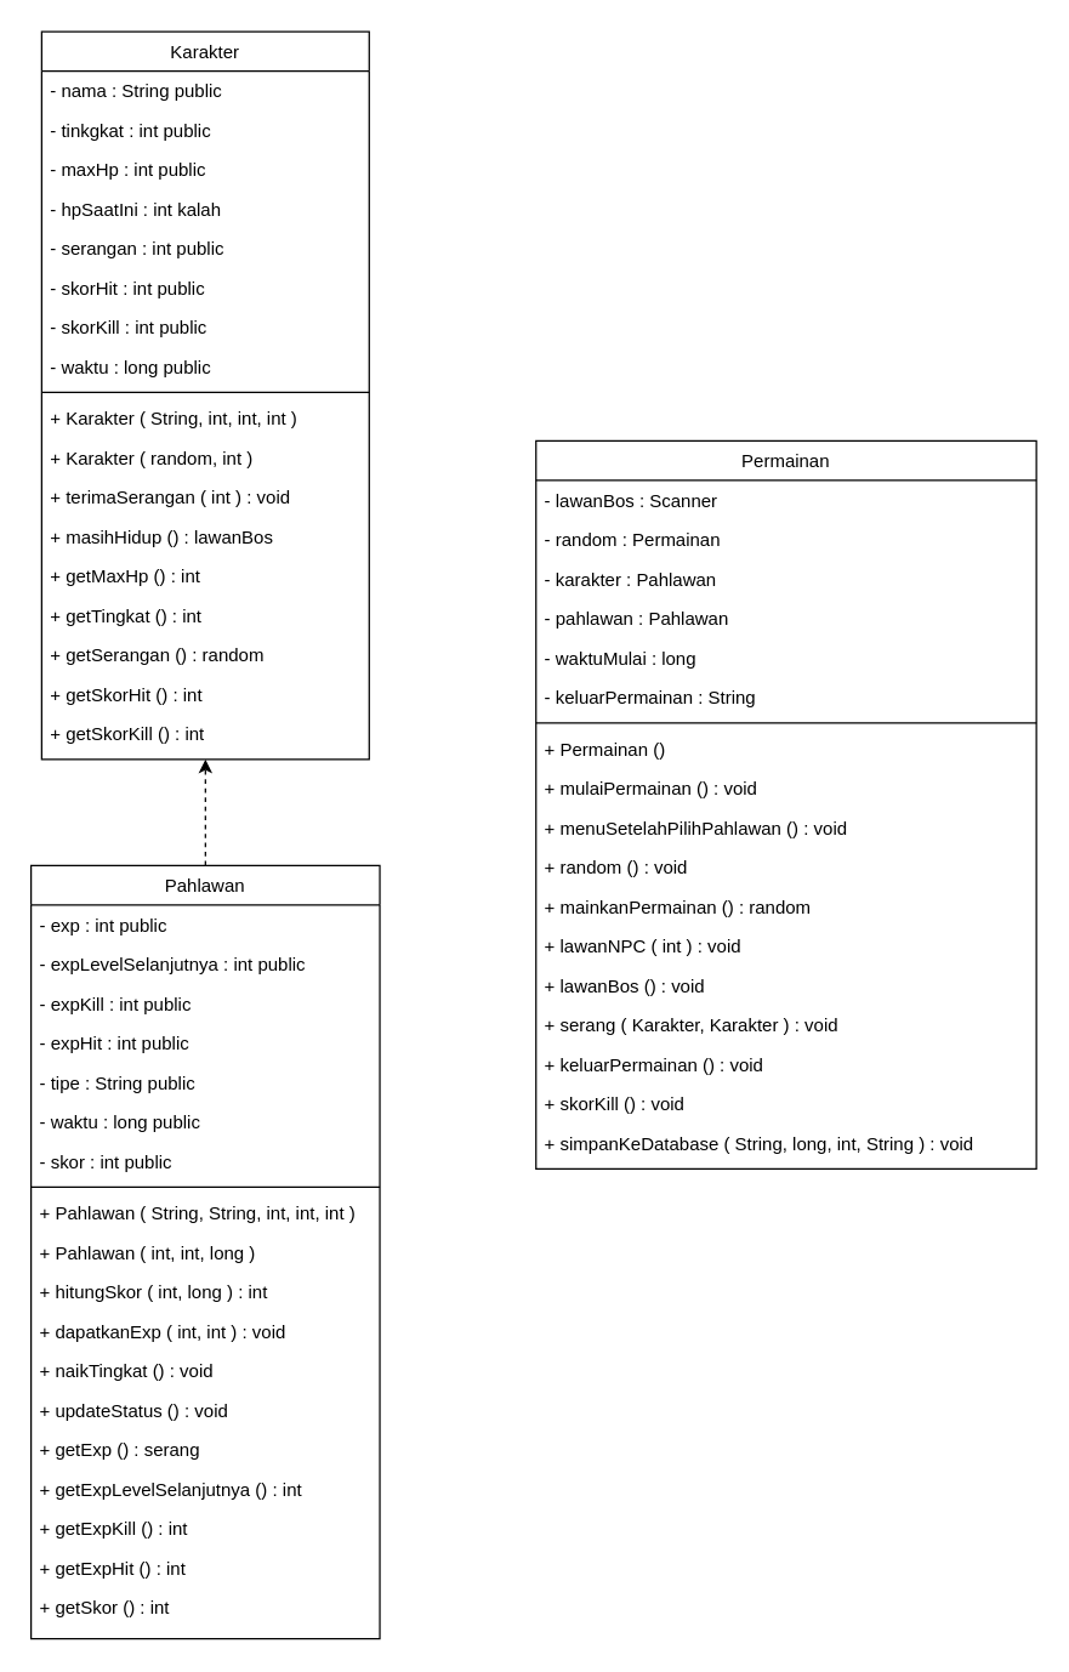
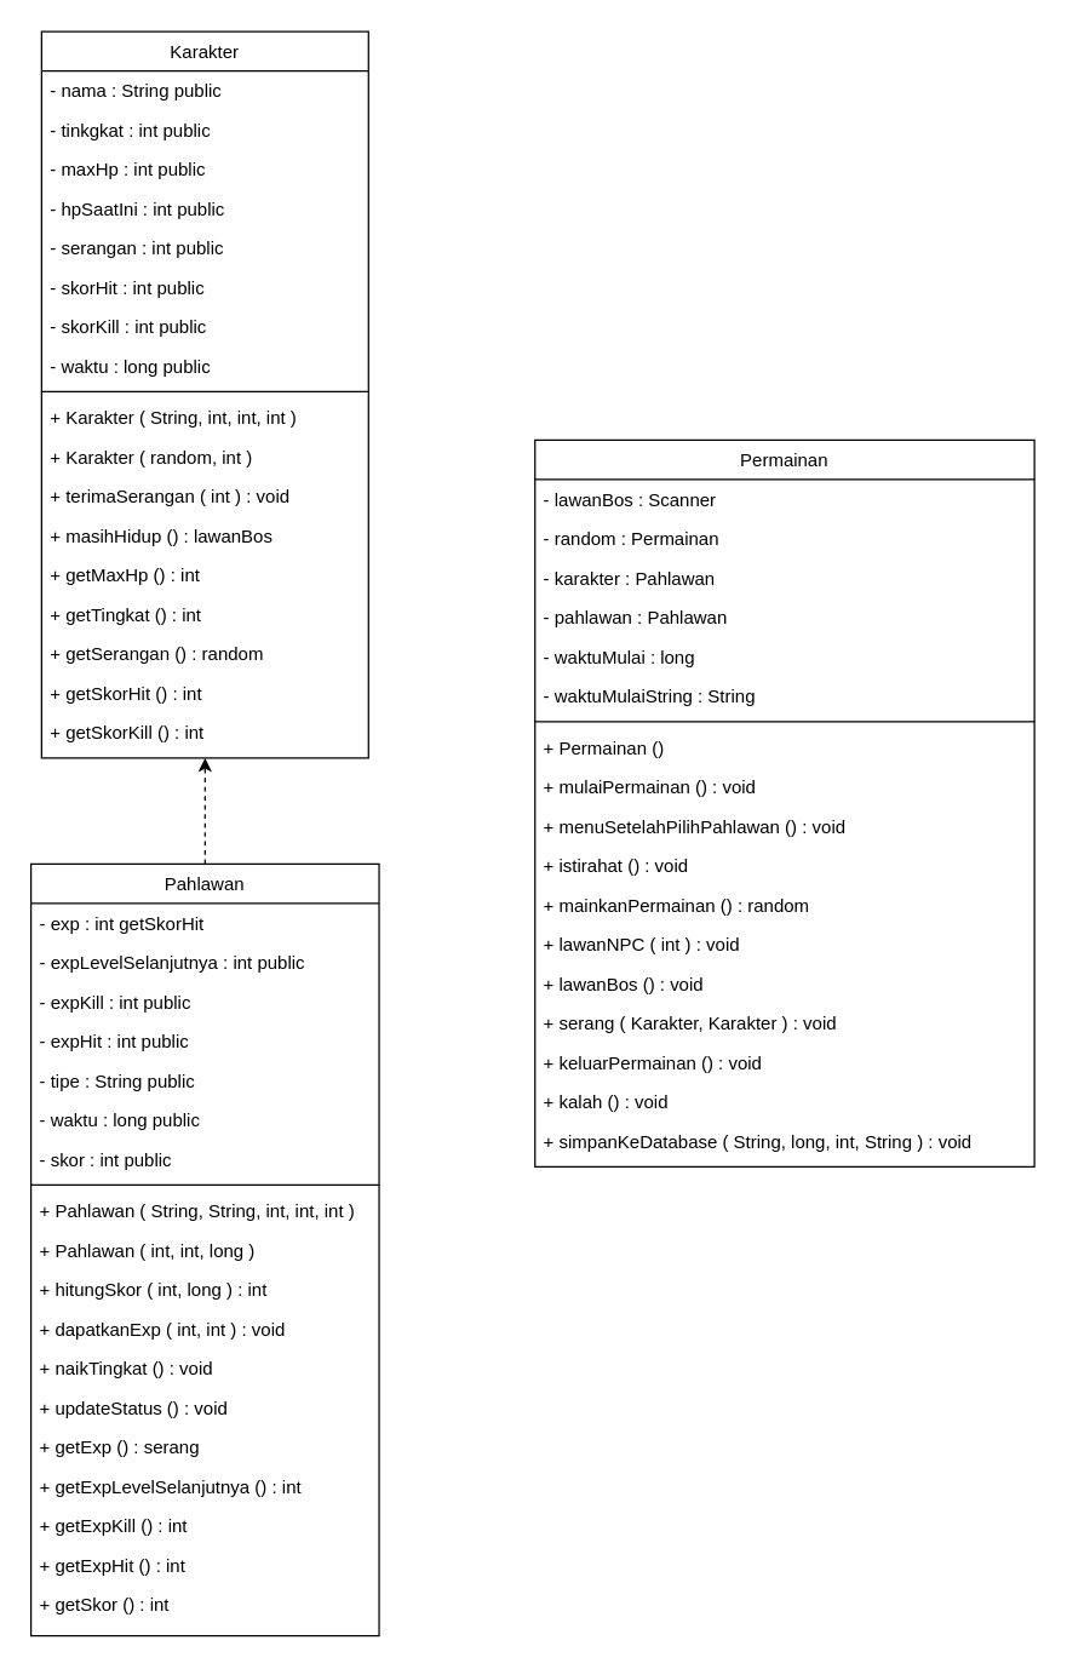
  <mxCell id="0" />
  <mxCell id="1" parent="0" />
  <mxCell id="2" style="edgeStyle=orthogonalEdgeStyle;rounded=0;orthogonalLoop=1;jettySize=auto;html=1;exitX=0.5;exitY=0;exitDx=0;exitDy=0;entryX=0.5;entryY=1;entryDx=0;entryDy=0;dashed=1;" edge="1" parent="1" source="3" target="23"><mxGeometry relative="1" as="geometry" /></mxCell>
  <mxCell id="3" value="Pahlawan" style="swimlane;fontStyle=0;align=center;verticalAlign=top;childLayout=stackLayout;horizontal=1;startSize=26;horizontalStack=0;resizeParent=1;resizeLast=0;collapsible=1;marginBottom=0;rounded=0;shadow=0;strokeWidth=1;" vertex="1" parent="1"><mxGeometry x="20" y="570" width="230" height="510" as="geometry"><mxRectangle x="130" y="380" width="160" height="26" as="alternateBounds" /></mxGeometry></mxCell>
- <mxCell id="4" value="- exp : int public" style="text;align=left;verticalAlign=top;spacingLeft=4;spacingRight=4;overflow=hidden;rotatable=0;points=[[0,0.5],[1,0.5]];portConstraint=eastwest;" vertex="1" parent="3"><mxGeometry y="26" width="230" height="26" as="geometry" /></mxCell>
+ <mxCell id="4" value="- exp : int getSkorHit" style="text;align=left;verticalAlign=top;spacingLeft=4;spacingRight=4;overflow=hidden;rotatable=0;points=[[0,0.5],[1,0.5]];portConstraint=eastwest;" vertex="1" parent="3"><mxGeometry y="26" width="230" height="26" as="geometry" /></mxCell>
  <mxCell id="5" value="- expLevelSelanjutnya : int public" style="text;align=left;verticalAlign=top;spacingLeft=4;spacingRight=4;overflow=hidden;rotatable=0;points=[[0,0.5],[1,0.5]];portConstraint=eastwest;rounded=0;shadow=0;html=0;" vertex="1" parent="3"><mxGeometry y="52" width="230" height="26" as="geometry" /></mxCell>
  <mxCell id="6" value="- expKill : int public" style="text;align=left;verticalAlign=top;spacingLeft=4;spacingRight=4;overflow=hidden;rotatable=0;points=[[0,0.5],[1,0.5]];portConstraint=eastwest;rounded=0;shadow=0;html=0;" vertex="1" parent="3"><mxGeometry y="78" width="230" height="26" as="geometry" /></mxCell>
  <mxCell id="7" value="- expHit : int public" style="text;align=left;verticalAlign=top;spacingLeft=4;spacingRight=4;overflow=hidden;rotatable=0;points=[[0,0.5],[1,0.5]];portConstraint=eastwest;rounded=0;shadow=0;html=0;" vertex="1" parent="3"><mxGeometry y="104" width="230" height="26" as="geometry" /></mxCell>
  <mxCell id="8" value="- tipe : String public" style="text;align=left;verticalAlign=top;spacingLeft=4;spacingRight=4;overflow=hidden;rotatable=0;points=[[0,0.5],[1,0.5]];portConstraint=eastwest;fontStyle=0" vertex="1" parent="3"><mxGeometry y="130" width="230" height="26" as="geometry" /></mxCell>
  <mxCell id="9" value="- waktu : long public" style="text;align=left;verticalAlign=top;spacingLeft=4;spacingRight=4;overflow=hidden;rotatable=0;points=[[0,0.5],[1,0.5]];portConstraint=eastwest;" vertex="1" parent="3"><mxGeometry y="156" width="230" height="26" as="geometry" /></mxCell>
  <mxCell id="10" value="- skor : int public" style="text;align=left;verticalAlign=top;spacingLeft=4;spacingRight=4;overflow=hidden;rotatable=0;points=[[0,0.5],[1,0.5]];portConstraint=eastwest;" vertex="1" parent="3"><mxGeometry y="182" width="230" height="26" as="geometry" /></mxCell>
  <mxCell id="11" value="" style="line;html=1;strokeWidth=1;align=left;verticalAlign=middle;spacingTop=-1;spacingLeft=3;spacingRight=3;rotatable=0;labelPosition=right;points=[];portConstraint=eastwest;" vertex="1" parent="3"><mxGeometry y="208" width="230" height="8" as="geometry" /></mxCell>
  <mxCell id="12" value="+ Pahlawan ( String, String, int, int, int )" style="text;align=left;verticalAlign=top;spacingLeft=4;spacingRight=4;overflow=hidden;rotatable=0;points=[[0,0.5],[1,0.5]];portConstraint=eastwest;" vertex="1" parent="3"><mxGeometry y="216" width="230" height="26" as="geometry" /></mxCell>
  <mxCell id="13" value="+ Pahlawan ( int, int, long )" style="text;align=left;verticalAlign=top;spacingLeft=4;spacingRight=4;overflow=hidden;rotatable=0;points=[[0,0.5],[1,0.5]];portConstraint=eastwest;rounded=0;shadow=0;html=0;" vertex="1" parent="3"><mxGeometry y="242" width="230" height="26" as="geometry" /></mxCell>
  <mxCell id="14" value="+ hitungSkor ( int, long ) : int" style="text;align=left;verticalAlign=top;spacingLeft=4;spacingRight=4;overflow=hidden;rotatable=0;points=[[0,0.5],[1,0.5]];portConstraint=eastwest;" vertex="1" parent="3"><mxGeometry y="268" width="230" height="26" as="geometry" /></mxCell>
  <mxCell id="15" value="+ dapatkanExp ( int, int ) : void" style="text;align=left;verticalAlign=top;spacingLeft=4;spacingRight=4;overflow=hidden;rotatable=0;points=[[0,0.5],[1,0.5]];portConstraint=eastwest;" vertex="1" parent="3"><mxGeometry y="294" width="230" height="26" as="geometry" /></mxCell>
  <mxCell id="16" value="+ naikTingkat () : void" style="text;align=left;verticalAlign=top;spacingLeft=4;spacingRight=4;overflow=hidden;rotatable=0;points=[[0,0.5],[1,0.5]];portConstraint=eastwest;fontStyle=0" vertex="1" parent="3"><mxGeometry y="320" width="230" height="26" as="geometry" /></mxCell>
  <mxCell id="17" value="+ updateStatus () : void" style="text;align=left;verticalAlign=top;spacingLeft=4;spacingRight=4;overflow=hidden;rotatable=0;points=[[0,0.5],[1,0.5]];portConstraint=eastwest;rounded=0;shadow=0;html=0;" vertex="1" parent="3"><mxGeometry y="346" width="230" height="26" as="geometry" /></mxCell>
  <mxCell id="18" value="+ getExp () : serang" style="text;align=left;verticalAlign=top;spacingLeft=4;spacingRight=4;overflow=hidden;rotatable=0;points=[[0,0.5],[1,0.5]];portConstraint=eastwest;rounded=0;shadow=0;html=0;" vertex="1" parent="3"><mxGeometry y="372" width="230" height="26" as="geometry" /></mxCell>
  <mxCell id="19" value="+ getExpLevelSelanjutnya () : int" style="text;align=left;verticalAlign=top;spacingLeft=4;spacingRight=4;overflow=hidden;rotatable=0;points=[[0,0.5],[1,0.5]];portConstraint=eastwest;" vertex="1" parent="3"><mxGeometry y="398" width="230" height="26" as="geometry" /></mxCell>
  <mxCell id="20" value="+ getExpKill () : int" style="text;align=left;verticalAlign=top;spacingLeft=4;spacingRight=4;overflow=hidden;rotatable=0;points=[[0,0.5],[1,0.5]];portConstraint=eastwest;rounded=0;shadow=0;html=0;" vertex="1" parent="3"><mxGeometry y="424" width="230" height="26" as="geometry" /></mxCell>
  <mxCell id="21" value="+ getExpHit () : int" style="text;align=left;verticalAlign=top;spacingLeft=4;spacingRight=4;overflow=hidden;rotatable=0;points=[[0,0.5],[1,0.5]];portConstraint=eastwest;rounded=0;shadow=0;html=0;" vertex="1" parent="3"><mxGeometry y="450" width="230" height="26" as="geometry" /></mxCell>
  <mxCell id="22" value="+ getSkor () : int" style="text;align=left;verticalAlign=top;spacingLeft=4;spacingRight=4;overflow=hidden;rotatable=0;points=[[0,0.5],[1,0.5]];portConstraint=eastwest;fontStyle=0" vertex="1" parent="3"><mxGeometry y="476" width="230" height="26" as="geometry" /></mxCell>
  <mxCell id="23" value="Karakter" style="swimlane;fontStyle=0;align=center;verticalAlign=top;childLayout=stackLayout;horizontal=1;startSize=26;horizontalStack=0;resizeParent=1;resizeLast=0;collapsible=1;marginBottom=0;rounded=0;shadow=0;strokeWidth=1;" vertex="1" parent="1"><mxGeometry x="27" y="20" width="216" height="480" as="geometry"><mxRectangle x="550" y="140" width="160" height="26" as="alternateBounds" /></mxGeometry></mxCell>
  <mxCell id="24" value="- nama : String public" style="text;align=left;verticalAlign=top;spacingLeft=4;spacingRight=4;overflow=hidden;rotatable=0;points=[[0,0.5],[1,0.5]];portConstraint=eastwest;" vertex="1" parent="23"><mxGeometry y="26" width="216" height="26" as="geometry" /></mxCell>
  <mxCell id="25" value="- tinkgkat : int public" style="text;align=left;verticalAlign=top;spacingLeft=4;spacingRight=4;overflow=hidden;rotatable=0;points=[[0,0.5],[1,0.5]];portConstraint=eastwest;rounded=0;shadow=0;html=0;" vertex="1" parent="23"><mxGeometry y="52" width="216" height="26" as="geometry" /></mxCell>
  <mxCell id="26" value="- maxHp : int public" style="text;align=left;verticalAlign=top;spacingLeft=4;spacingRight=4;overflow=hidden;rotatable=0;points=[[0,0.5],[1,0.5]];portConstraint=eastwest;rounded=0;shadow=0;html=0;" vertex="1" parent="23"><mxGeometry y="78" width="216" height="26" as="geometry" /></mxCell>
- <mxCell id="27" value="- hpSaatIni : int kalah" style="text;align=left;verticalAlign=top;spacingLeft=4;spacingRight=4;overflow=hidden;rotatable=0;points=[[0,0.5],[1,0.5]];portConstraint=eastwest;rounded=0;shadow=0;html=0;" vertex="1" parent="23"><mxGeometry y="104" width="216" height="26" as="geometry" /></mxCell>
+ <mxCell id="27" value="- hpSaatIni : int public" style="text;align=left;verticalAlign=top;spacingLeft=4;spacingRight=4;overflow=hidden;rotatable=0;points=[[0,0.5],[1,0.5]];portConstraint=eastwest;rounded=0;shadow=0;html=0;" vertex="1" parent="23"><mxGeometry y="104" width="216" height="26" as="geometry" /></mxCell>
  <mxCell id="28" value="- serangan : int public" style="text;align=left;verticalAlign=top;spacingLeft=4;spacingRight=4;overflow=hidden;rotatable=0;points=[[0,0.5],[1,0.5]];portConstraint=eastwest;rounded=0;shadow=0;html=0;" vertex="1" parent="23"><mxGeometry y="130" width="216" height="26" as="geometry" /></mxCell>
  <mxCell id="29" value="- skorHit : int public" style="text;align=left;verticalAlign=top;spacingLeft=4;spacingRight=4;overflow=hidden;rotatable=0;points=[[0,0.5],[1,0.5]];portConstraint=eastwest;rounded=0;shadow=0;html=0;" vertex="1" parent="23"><mxGeometry y="156" width="216" height="26" as="geometry" /></mxCell>
  <mxCell id="30" value="- skorKill : int public" style="text;align=left;verticalAlign=top;spacingLeft=4;spacingRight=4;overflow=hidden;rotatable=0;points=[[0,0.5],[1,0.5]];portConstraint=eastwest;rounded=0;shadow=0;html=0;" vertex="1" parent="23"><mxGeometry y="182" width="216" height="26" as="geometry" /></mxCell>
  <mxCell id="31" value="- waktu : long public" style="text;align=left;verticalAlign=top;spacingLeft=4;spacingRight=4;overflow=hidden;rotatable=0;points=[[0,0.5],[1,0.5]];portConstraint=eastwest;rounded=0;shadow=0;html=0;" vertex="1" parent="23"><mxGeometry y="208" width="216" height="26" as="geometry" /></mxCell>
  <mxCell id="32" value="" style="line;html=1;strokeWidth=1;align=left;verticalAlign=middle;spacingTop=-1;spacingLeft=3;spacingRight=3;rotatable=0;labelPosition=right;points=[];portConstraint=eastwest;" vertex="1" parent="23"><mxGeometry y="234" width="216" height="8" as="geometry" /></mxCell>
  <mxCell id="33" value="+ Karakter ( String, int, int, int )" style="text;align=left;verticalAlign=top;spacingLeft=4;spacingRight=4;overflow=hidden;rotatable=0;points=[[0,0.5],[1,0.5]];portConstraint=eastwest;rounded=0;shadow=0;html=0;" vertex="1" parent="23"><mxGeometry y="242" width="216" height="26" as="geometry" /></mxCell>
  <mxCell id="34" value="+ Karakter ( random, int )" style="text;align=left;verticalAlign=top;spacingLeft=4;spacingRight=4;overflow=hidden;rotatable=0;points=[[0,0.5],[1,0.5]];portConstraint=eastwest;rounded=0;shadow=0;html=0;" vertex="1" parent="23"><mxGeometry y="268" width="216" height="26" as="geometry" /></mxCell>
  <mxCell id="35" value="+ terimaSerangan ( int ) : void" style="text;align=left;verticalAlign=top;spacingLeft=4;spacingRight=4;overflow=hidden;rotatable=0;points=[[0,0.5],[1,0.5]];portConstraint=eastwest;" vertex="1" parent="23"><mxGeometry y="294" width="216" height="26" as="geometry" /></mxCell>
  <mxCell id="36" value="+ masihHidup () : lawanBos" style="text;align=left;verticalAlign=top;spacingLeft=4;spacingRight=4;overflow=hidden;rotatable=0;points=[[0,0.5],[1,0.5]];portConstraint=eastwest;" vertex="1" parent="23"><mxGeometry y="320" width="216" height="26" as="geometry" /></mxCell>
  <mxCell id="37" value="+ getMaxHp () : int" style="text;align=left;verticalAlign=top;spacingLeft=4;spacingRight=4;overflow=hidden;rotatable=0;points=[[0,0.5],[1,0.5]];portConstraint=eastwest;" vertex="1" parent="23"><mxGeometry y="346" width="216" height="26" as="geometry" /></mxCell>
  <mxCell id="38" value="+ getTingkat () : int" style="text;align=left;verticalAlign=top;spacingLeft=4;spacingRight=4;overflow=hidden;rotatable=0;points=[[0,0.5],[1,0.5]];portConstraint=eastwest;" vertex="1" parent="23"><mxGeometry y="372" width="216" height="26" as="geometry" /></mxCell>
  <mxCell id="39" value="+ getSerangan () : random" style="text;align=left;verticalAlign=top;spacingLeft=4;spacingRight=4;overflow=hidden;rotatable=0;points=[[0,0.5],[1,0.5]];portConstraint=eastwest;" vertex="1" parent="23"><mxGeometry y="398" width="216" height="26" as="geometry" /></mxCell>
  <mxCell id="40" value="+ getSkorHit () : int" style="text;align=left;verticalAlign=top;spacingLeft=4;spacingRight=4;overflow=hidden;rotatable=0;points=[[0,0.5],[1,0.5]];portConstraint=eastwest;" vertex="1" parent="23"><mxGeometry y="424" width="216" height="26" as="geometry" /></mxCell>
  <mxCell id="41" value="+ getSkorKill () : int" style="text;align=left;verticalAlign=top;spacingLeft=4;spacingRight=4;overflow=hidden;rotatable=0;points=[[0,0.5],[1,0.5]];portConstraint=eastwest;" vertex="1" parent="23"><mxGeometry y="450" width="216" height="26" as="geometry" /></mxCell>
  <mxCell id="42" value="Permainan" style="swimlane;fontStyle=0;align=center;verticalAlign=top;childLayout=stackLayout;horizontal=1;startSize=26;horizontalStack=0;resizeParent=1;resizeLast=0;collapsible=1;marginBottom=0;rounded=0;shadow=0;strokeWidth=1;" vertex="1" parent="1"><mxGeometry x="353" y="290" width="330" height="480" as="geometry"><mxRectangle x="130" y="380" width="160" height="26" as="alternateBounds" /></mxGeometry></mxCell>
  <mxCell id="43" value="- lawanBos : Scanner" style="text;align=left;verticalAlign=top;spacingLeft=4;spacingRight=4;overflow=hidden;rotatable=0;points=[[0,0.5],[1,0.5]];portConstraint=eastwest;" vertex="1" parent="42"><mxGeometry y="26" width="330" height="26" as="geometry" /></mxCell>
  <mxCell id="44" value="- random : Permainan" style="text;align=left;verticalAlign=top;spacingLeft=4;spacingRight=4;overflow=hidden;rotatable=0;points=[[0,0.5],[1,0.5]];portConstraint=eastwest;rounded=0;shadow=0;html=0;" vertex="1" parent="42"><mxGeometry y="52" width="330" height="26" as="geometry" /></mxCell>
  <mxCell id="45" value="- karakter : Pahlawan" style="text;align=left;verticalAlign=top;spacingLeft=4;spacingRight=4;overflow=hidden;rotatable=0;points=[[0,0.5],[1,0.5]];portConstraint=eastwest;rounded=0;shadow=0;html=0;" vertex="1" parent="42"><mxGeometry y="78" width="330" height="26" as="geometry" /></mxCell>
  <mxCell id="46" value="- pahlawan : Pahlawan" style="text;align=left;verticalAlign=top;spacingLeft=4;spacingRight=4;overflow=hidden;rotatable=0;points=[[0,0.5],[1,0.5]];portConstraint=eastwest;rounded=0;shadow=0;html=0;" vertex="1" parent="42"><mxGeometry y="104" width="330" height="26" as="geometry" /></mxCell>
  <mxCell id="47" value="- waktuMulai : long" style="text;align=left;verticalAlign=top;spacingLeft=4;spacingRight=4;overflow=hidden;rotatable=0;points=[[0,0.5],[1,0.5]];portConstraint=eastwest;fontStyle=0" vertex="1" parent="42"><mxGeometry y="130" width="330" height="26" as="geometry" /></mxCell>
- <mxCell id="48" value="- keluarPermainan : String" style="text;align=left;verticalAlign=top;spacingLeft=4;spacingRight=4;overflow=hidden;rotatable=0;points=[[0,0.5],[1,0.5]];portConstraint=eastwest;" vertex="1" parent="42"><mxGeometry y="156" width="330" height="26" as="geometry" /></mxCell>
+ <mxCell id="48" value="- waktuMulaiString : String" style="text;align=left;verticalAlign=top;spacingLeft=4;spacingRight=4;overflow=hidden;rotatable=0;points=[[0,0.5],[1,0.5]];portConstraint=eastwest;" vertex="1" parent="42"><mxGeometry y="156" width="330" height="26" as="geometry" /></mxCell>
  <mxCell id="49" value="" style="line;html=1;strokeWidth=1;align=left;verticalAlign=middle;spacingTop=-1;spacingLeft=3;spacingRight=3;rotatable=0;labelPosition=right;points=[];portConstraint=eastwest;" vertex="1" parent="42"><mxGeometry y="182" width="330" height="8" as="geometry" /></mxCell>
  <mxCell id="50" value="+ Permainan ()" style="text;align=left;verticalAlign=top;spacingLeft=4;spacingRight=4;overflow=hidden;rotatable=0;points=[[0,0.5],[1,0.5]];portConstraint=eastwest;" vertex="1" parent="42"><mxGeometry y="190" width="330" height="26" as="geometry" /></mxCell>
  <mxCell id="51" value="+ mulaiPermainan () : void" style="text;align=left;verticalAlign=top;spacingLeft=4;spacingRight=4;overflow=hidden;rotatable=0;points=[[0,0.5],[1,0.5]];portConstraint=eastwest;rounded=0;shadow=0;html=0;" vertex="1" parent="42"><mxGeometry y="216" width="330" height="26" as="geometry" /></mxCell>
  <mxCell id="52" value="+ menuSetelahPilihPahlawan () : void" style="text;align=left;verticalAlign=top;spacingLeft=4;spacingRight=4;overflow=hidden;rotatable=0;points=[[0,0.5],[1,0.5]];portConstraint=eastwest;" vertex="1" parent="42"><mxGeometry y="242" width="330" height="26" as="geometry" /></mxCell>
- <mxCell id="53" value="+ random () : void" style="text;align=left;verticalAlign=top;spacingLeft=4;spacingRight=4;overflow=hidden;rotatable=0;points=[[0,0.5],[1,0.5]];portConstraint=eastwest;fontStyle=0" vertex="1" parent="42"><mxGeometry y="268" width="330" height="26" as="geometry" /></mxCell>
+ <mxCell id="53" value="+ istirahat () : void" style="text;align=left;verticalAlign=top;spacingLeft=4;spacingRight=4;overflow=hidden;rotatable=0;points=[[0,0.5],[1,0.5]];portConstraint=eastwest;fontStyle=0" vertex="1" parent="42"><mxGeometry y="268" width="330" height="26" as="geometry" /></mxCell>
  <mxCell id="54" value="+ mainkanPermainan () : random" style="text;align=left;verticalAlign=top;spacingLeft=4;spacingRight=4;overflow=hidden;rotatable=0;points=[[0,0.5],[1,0.5]];portConstraint=eastwest;rounded=0;shadow=0;html=0;" vertex="1" parent="42"><mxGeometry y="294" width="330" height="26" as="geometry" /></mxCell>
  <mxCell id="55" value="+ lawanNPC ( int ) : void" style="text;align=left;verticalAlign=top;spacingLeft=4;spacingRight=4;overflow=hidden;rotatable=0;points=[[0,0.5],[1,0.5]];portConstraint=eastwest;rounded=0;shadow=0;html=0;" vertex="1" parent="42"><mxGeometry y="320" width="330" height="26" as="geometry" /></mxCell>
  <mxCell id="56" value="+ lawanBos () : void" style="text;align=left;verticalAlign=top;spacingLeft=4;spacingRight=4;overflow=hidden;rotatable=0;points=[[0,0.5],[1,0.5]];portConstraint=eastwest;" vertex="1" parent="42"><mxGeometry y="346" width="330" height="26" as="geometry" /></mxCell>
  <mxCell id="57" value="+ serang ( Karakter, Karakter ) : void" style="text;align=left;verticalAlign=top;spacingLeft=4;spacingRight=4;overflow=hidden;rotatable=0;points=[[0,0.5],[1,0.5]];portConstraint=eastwest;rounded=0;shadow=0;html=0;" vertex="1" parent="42"><mxGeometry y="372" width="330" height="26" as="geometry" /></mxCell>
  <mxCell id="58" value="+ keluarPermainan () : void" style="text;align=left;verticalAlign=top;spacingLeft=4;spacingRight=4;overflow=hidden;rotatable=0;points=[[0,0.5],[1,0.5]];portConstraint=eastwest;" vertex="1" parent="42"><mxGeometry y="398" width="330" height="26" as="geometry" /></mxCell>
- <mxCell id="59" value="+ skorKill () : void" style="text;align=left;verticalAlign=top;spacingLeft=4;spacingRight=4;overflow=hidden;rotatable=0;points=[[0,0.5],[1,0.5]];portConstraint=eastwest;rounded=0;shadow=0;html=0;" vertex="1" parent="42"><mxGeometry y="424" width="330" height="26" as="geometry" /></mxCell>
+ <mxCell id="59" value="+ kalah () : void" style="text;align=left;verticalAlign=top;spacingLeft=4;spacingRight=4;overflow=hidden;rotatable=0;points=[[0,0.5],[1,0.5]];portConstraint=eastwest;rounded=0;shadow=0;html=0;" vertex="1" parent="42"><mxGeometry y="424" width="330" height="26" as="geometry" /></mxCell>
  <mxCell id="60" value="+ simpanKeDatabase ( String, long, int, String ) : void" style="text;align=left;verticalAlign=top;spacingLeft=4;spacingRight=4;overflow=hidden;rotatable=0;points=[[0,0.5],[1,0.5]];portConstraint=eastwest;rounded=0;shadow=0;html=0;" vertex="1" parent="42"><mxGeometry y="450" width="330" height="26" as="geometry" /></mxCell>
